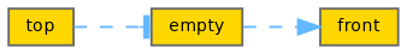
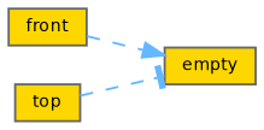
  digraph {
    rankdir=LR
    node [color=grey40 fillcolor=gold fontname=Helvetica fontsize=8 shape=box style=filled]
    edge [color=steelblue1 fontname=Helvetica fontsize=8 labelfontname=Helvetica labelfontsize=8 style=dashed]
    n1 [color=gray40 fontcolor=black height=0.2 label=front width=0.4]
    n2 [height=0.2 label=empty width=0.4]
    n3 [height=0.2 label=top width=0.4]
-   n2 -> n1 [arrowhead=normal]
+   n1 -> n2 [arrowhead=normal]
    n3 -> n2 [arrowhead=tee]
  }
